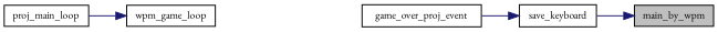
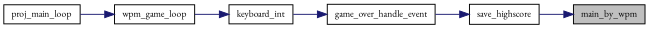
  digraph {
    fontname="EB Garamond"
    rankdir=RL
    node [color=black fillcolor=white fontname="EB Garamond" fontsize=10 shape=record style=filled]
    edge [color=midnightblue dir=back fontname="EB Garamond" fontsize=10 labelfontname=Helvetica labelfontsize=10 style=solid]
    n1 [fillcolor=grey75 fontcolor=black height=0.2 label=main_by_wpm width=0.4]
-   n2 [height=0.2 label=save_keyboard width=0.4]
-   n3 [height=0.2 label=game_over_proj_event width=0.4]
+   n2 [height=0.2 label=save_highscore width=0.4]
+   n3 [height=0.2 label=game_over_handle_event width=0.4]
+   n4 [height=0.2 label=keyboard_int width=0.4]
    n5 [height=0.2 label=wpm_game_loop width=0.4]
    n6 [height=0.2 label=proj_main_loop width=0.4]
    n1 -> n2
    n2 -> n3
+   n3 -> n4
+   n4 -> n5
    n5 -> n6
  }
